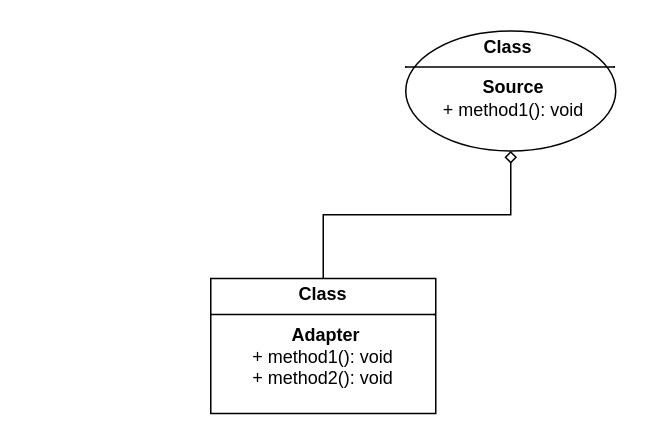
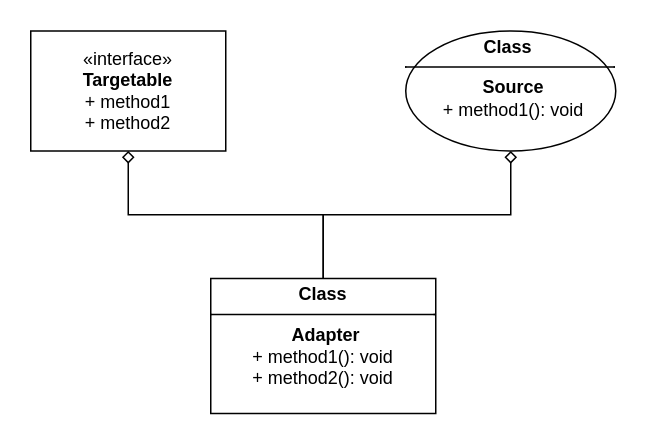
  <mxCell id="0" />
  <mxCell id="1" parent="0" />
+ <mxCell id="2" value="«interface»&lt;br&gt;&lt;b&gt;Targetable&lt;/b&gt;&lt;br&gt;+ method1&lt;br&gt;+ method2" style="html=1;whiteSpace=wrap;" vertex="1" parent="1"><mxGeometry x="20" y="20" width="130" height="80" as="geometry" /></mxCell>
  <mxCell id="3" value="&lt;p style=&quot;margin: 4px 0px 0px;&quot;&gt;&lt;b&gt;Class&amp;nbsp;&lt;/b&gt;&lt;/p&gt;&lt;hr size=&quot;1&quot; style=&quot;border-style:solid;&quot;&gt;&lt;p style=&quot;margin:0px;margin-left:4px;&quot;&gt;&lt;span style=&quot;background-color: initial;&quot;&gt;&lt;b&gt;Source&lt;/b&gt;&lt;br&gt;+ method1(): void&lt;/span&gt;&lt;/p&gt;" style="ellipse;verticalAlign=top;align=center;overflow=fill;html=1;whiteSpace=wrap;" vertex="1" parent="1"><mxGeometry x="270" y="20" width="140" height="80" as="geometry" /></mxCell>
+ <mxCell id="4" style="edgeStyle=orthogonalEdgeStyle;rounded=0;orthogonalLoop=1;jettySize=auto;html=1;entryX=0.5;entryY=1;entryDx=0;entryDy=0;endArrow=diamond;endFill=0;strokeWidth=1;" edge="1" parent="1" source="6" target="2"><mxGeometry relative="1" as="geometry" /></mxCell>
  <mxCell id="5" style="edgeStyle=orthogonalEdgeStyle;rounded=0;orthogonalLoop=1;jettySize=auto;html=1;entryX=0.5;entryY=1;entryDx=0;entryDy=0;endArrow=diamond;endFill=0;" edge="1" parent="1" source="6" target="3"><mxGeometry relative="1" as="geometry" /></mxCell>
  <mxCell id="6" value="&lt;p style=&quot;margin: 4px 0px 0px;&quot;&gt;&lt;b&gt;Class&lt;/b&gt;&lt;/p&gt;&lt;hr size=&quot;1&quot; style=&quot;border-style: solid;&quot;&gt;&lt;p style=&quot;margin: 0px 0px 0px 4px;&quot;&gt;&lt;b&gt;Adapter&lt;/b&gt;&lt;/p&gt;&lt;p style=&quot;margin:0px;margin-left:4px;&quot;&gt;&lt;/p&gt;&lt;div style=&quot;&quot;&gt;&lt;span style=&quot;background-color: initial;&quot;&gt;+ method1(): void&lt;/span&gt;&lt;/div&gt;&lt;div style=&quot;&quot;&gt;&lt;span style=&quot;background-color: initial;&quot;&gt;+ method2(): void&lt;/span&gt;&lt;/div&gt;&lt;p&gt;&lt;/p&gt;" style="verticalAlign=top;align=center;overflow=fill;html=1;whiteSpace=wrap;" vertex="1" parent="1"><mxGeometry x="140" y="185" width="150" height="90" as="geometry" /></mxCell>
